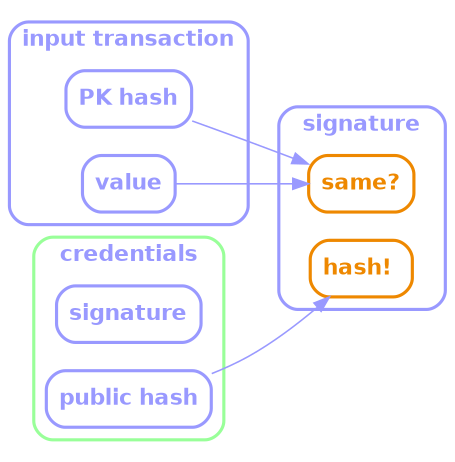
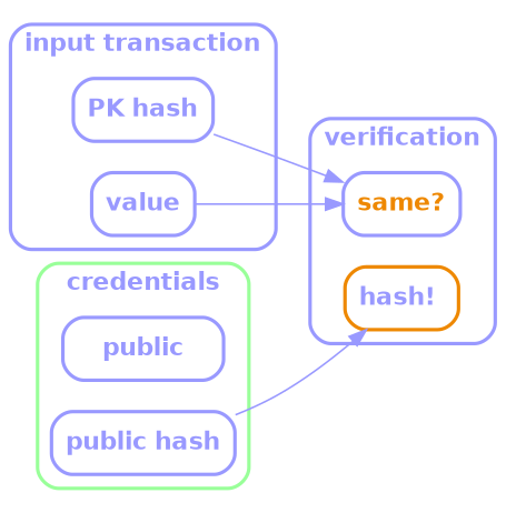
  digraph {
    color="#9999ff"
    compound=true
    fontcolor="#9999ff"
    fontname="Helvetica-bold"
    rankdir=LR
    splines=spline
    style="rounded,bold"
    node [color="#9999ff" fontcolor="#9999ff" fontname="Helvetica-bold" shape=box style="rounded,bold"]
    edge [color="#9999ff"]
    "PK hash"
    value
-   signature
+   signature [label=public]
    n4 [label="public hash"]
-   "hash! " [color="#ee8800" fontcolor="#ee8800"]
-   "same?" [color="#ee8800" fontcolor="#ee8800"]
+   "hash! " [color="#ee8800"]
+   "same?" [fontcolor="#ee8800"]
    subgraph cluster_1 {
      label="input transaction"
      "PK hash"
      value
    }
    subgraph cluster_2 {
      color="#99ff99"
      label=credentials
      signature
      n4
    }
    subgraph cluster_3 {
-     label=signature
+     label=verification
      "hash! "
      "same?"
    }
    "PK hash" -> "same?"
    value -> "same?"
    n4 -> "hash! "
  }
